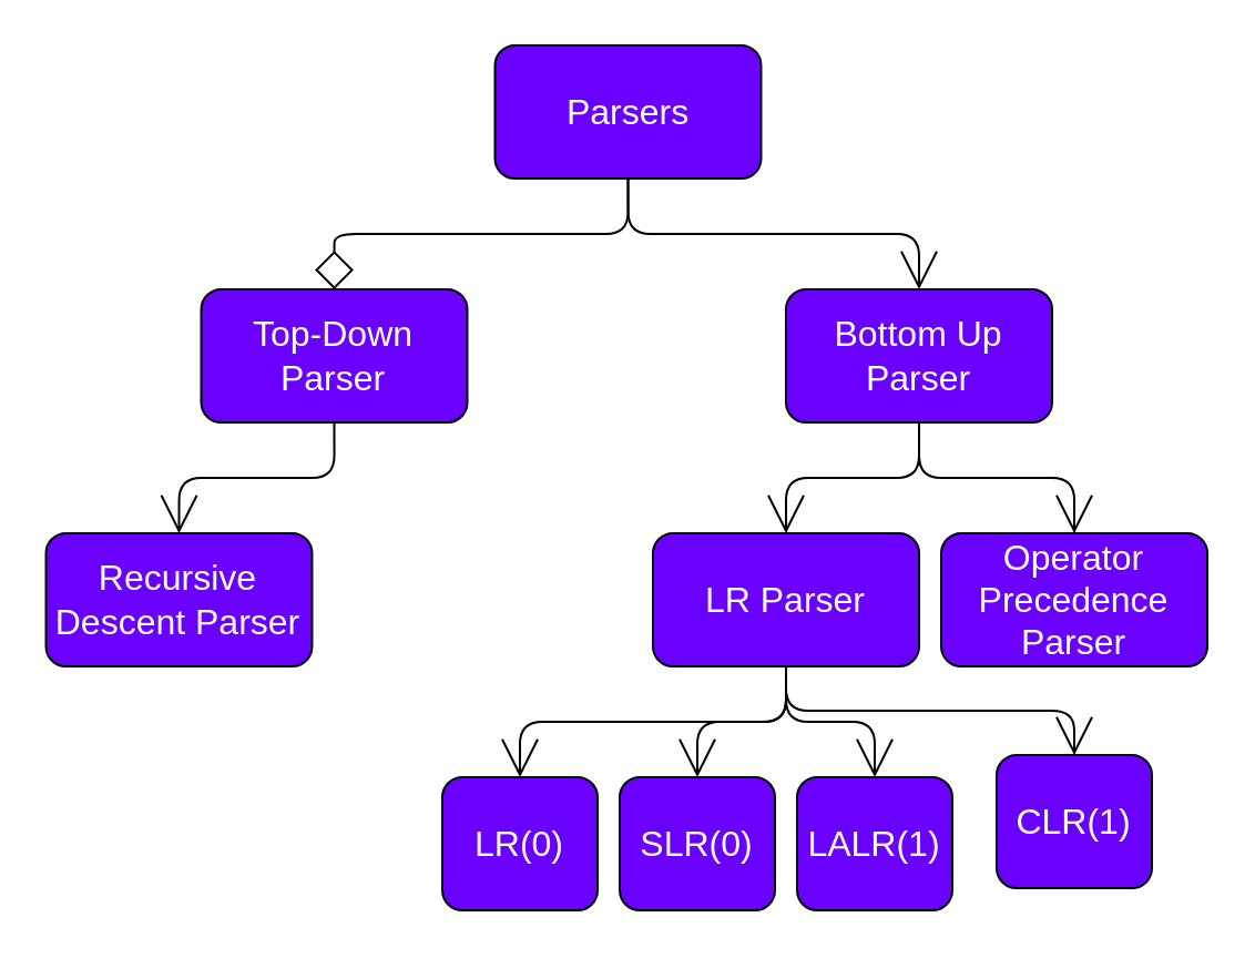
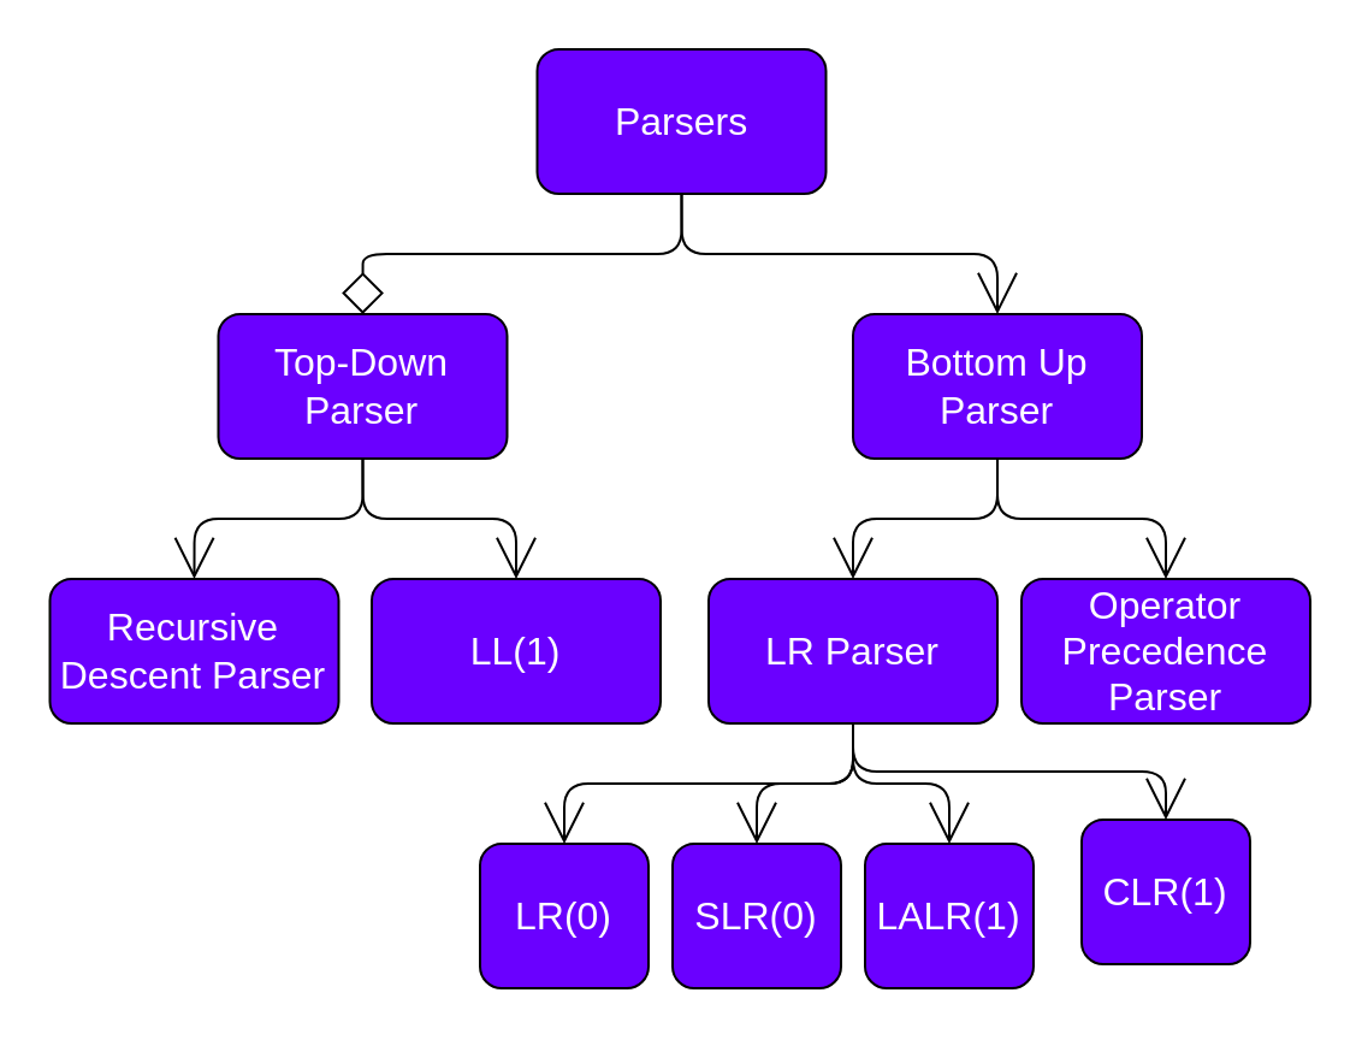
  <mxCell id="0" />
  <mxCell id="1" parent="0" />
  <mxCell id="2" style="edgeStyle=orthogonalEdgeStyle;html=1;exitX=0.5;exitY=1;exitDx=0;exitDy=0;entryX=0.5;entryY=0;entryDx=0;entryDy=0;endArrow=diamond;endFill=0;endSize=15;fontSize=16;" edge="1" parent="1" source="4" target="7"><mxGeometry relative="1" as="geometry" /></mxCell>
  <mxCell id="3" style="edgeStyle=orthogonalEdgeStyle;html=1;exitX=0.5;exitY=1;exitDx=0;exitDy=0;entryX=0.5;entryY=0;entryDx=0;entryDy=0;endArrow=open;endFill=0;endSize=15;fontSize=16;" edge="1" parent="1" source="4" target="18"><mxGeometry relative="1" as="geometry" /></mxCell>
  <mxCell id="4" value="Parsers" style="rounded=1;whiteSpace=wrap;html=1;fillColor=#6a00ff;fontColor=#ffffff;strokeColor=#000000;fontSize=16;" vertex="1" parent="1"><mxGeometry x="222.75" y="20" width="120" height="60" as="geometry" /></mxCell>
+ <mxCell id="5" style="edgeStyle=orthogonalEdgeStyle;html=1;exitX=0.5;exitY=1;exitDx=0;exitDy=0;entryX=0.5;entryY=0;entryDx=0;entryDy=0;endArrow=open;endFill=0;endSize=15;fontSize=16;" edge="1" parent="1" source="7" target="9"><mxGeometry relative="1" as="geometry" /></mxCell>
  <mxCell id="6" style="edgeStyle=orthogonalEdgeStyle;html=1;exitX=0.5;exitY=1;exitDx=0;exitDy=0;entryX=0.5;entryY=0;entryDx=0;entryDy=0;endArrow=open;endFill=0;endSize=15;fontSize=16;" edge="1" parent="1" source="7" target="8"><mxGeometry relative="1" as="geometry" /></mxCell>
  <mxCell id="7" value="Top-Down Parser" style="rounded=1;whiteSpace=wrap;html=1;fillColor=#6a00ff;fontColor=#ffffff;strokeColor=#000000;fontSize=16;" vertex="1" parent="1"><mxGeometry x="90.25" y="130" width="120" height="60" as="geometry" /></mxCell>
  <mxCell id="8" value="Recursive Descent Parser" style="rounded=1;whiteSpace=wrap;html=1;fillColor=#6a00ff;fontColor=#ffffff;strokeColor=#000000;fontSize=16;" vertex="1" parent="1"><mxGeometry x="20.25" y="240" width="120" height="60" as="geometry" /></mxCell>
+ <mxCell id="9" value="LL(1)" style="rounded=1;whiteSpace=wrap;html=1;fillColor=#6a00ff;fontColor=#ffffff;strokeColor=#000000;fontSize=16;" vertex="1" parent="1"><mxGeometry x="154" y="240" width="120" height="60" as="geometry" /></mxCell>
  <mxCell id="10" style="edgeStyle=orthogonalEdgeStyle;html=1;exitX=0.5;exitY=1;exitDx=0;exitDy=0;entryX=0.5;entryY=0;entryDx=0;entryDy=0;endArrow=open;endFill=0;endSize=15;fontSize=16;" edge="1" parent="1" source="14" target="19"><mxGeometry relative="1" as="geometry" /></mxCell>
  <mxCell id="11" style="edgeStyle=orthogonalEdgeStyle;html=1;exitX=0.5;exitY=1;exitDx=0;exitDy=0;entryX=0.5;entryY=0;entryDx=0;entryDy=0;endArrow=open;endFill=0;endSize=15;fontSize=16;" edge="1" parent="1" source="14" target="20"><mxGeometry relative="1" as="geometry" /></mxCell>
  <mxCell id="12" style="edgeStyle=orthogonalEdgeStyle;html=1;exitX=0.5;exitY=1;exitDx=0;exitDy=0;entryX=0.5;entryY=0;entryDx=0;entryDy=0;endArrow=open;endFill=0;endSize=15;fontSize=16;" edge="1" parent="1" source="14" target="21"><mxGeometry relative="1" as="geometry" /></mxCell>
  <mxCell id="13" style="edgeStyle=orthogonalEdgeStyle;html=1;exitX=0.5;exitY=1;exitDx=0;exitDy=0;entryX=0.5;entryY=0;entryDx=0;entryDy=0;endArrow=open;endFill=0;endSize=15;fontSize=16;" edge="1" parent="1" source="14" target="22"><mxGeometry relative="1" as="geometry" /></mxCell>
  <mxCell id="14" value="LR Parser" style="rounded=1;whiteSpace=wrap;html=1;fillColor=#6a00ff;fontColor=#ffffff;strokeColor=#000000;fontSize=16;" vertex="1" parent="1"><mxGeometry x="294" y="240" width="120" height="60" as="geometry" /></mxCell>
  <mxCell id="15" value="Operator Precedence Parser" style="rounded=1;whiteSpace=wrap;html=1;fillColor=#6a00ff;fontColor=#ffffff;strokeColor=#000000;fontSize=16;" vertex="1" parent="1"><mxGeometry x="424" y="240" width="120" height="60" as="geometry" /></mxCell>
  <mxCell id="16" style="edgeStyle=orthogonalEdgeStyle;html=1;exitX=0.5;exitY=1;exitDx=0;exitDy=0;endArrow=open;endFill=0;endSize=15;entryX=0.5;entryY=0;entryDx=0;entryDy=0;fontSize=16;" edge="1" parent="1" source="18" target="14"><mxGeometry relative="1" as="geometry"><mxPoint x="344" y="215" as="targetPoint" /></mxGeometry></mxCell>
  <mxCell id="17" style="edgeStyle=orthogonalEdgeStyle;html=1;exitX=0.5;exitY=1;exitDx=0;exitDy=0;entryX=0.5;entryY=0;entryDx=0;entryDy=0;endArrow=open;endFill=0;endSize=15;fontSize=16;" edge="1" parent="1" source="18" target="15"><mxGeometry relative="1" as="geometry" /></mxCell>
  <mxCell id="18" value="Bottom Up Parser" style="rounded=1;whiteSpace=wrap;html=1;fillColor=#6a00ff;fontColor=#ffffff;strokeColor=#000000;fontSize=16;" vertex="1" parent="1"><mxGeometry x="354" y="130" width="120" height="60" as="geometry" /></mxCell>
  <mxCell id="19" value="LR(0)" style="rounded=1;whiteSpace=wrap;html=1;fontStyle=0;fillColor=#6a00ff;fontColor=#ffffff;strokeColor=#000000;fontSize=16;" vertex="1" parent="1"><mxGeometry x="199" y="350" width="70" height="60" as="geometry" /></mxCell>
  <mxCell id="20" value="SLR(0)" style="rounded=1;whiteSpace=wrap;html=1;fillColor=#6a00ff;fontColor=#ffffff;strokeColor=#000000;fontSize=16;" vertex="1" parent="1"><mxGeometry x="279" y="350" width="70" height="60" as="geometry" /></mxCell>
  <mxCell id="21" value="LALR(1)" style="rounded=1;whiteSpace=wrap;html=1;fillColor=#6a00ff;fontColor=#ffffff;strokeColor=#000000;fontSize=16;" vertex="1" parent="1"><mxGeometry x="359" y="350" width="70" height="60" as="geometry" /></mxCell>
  <mxCell id="22" value="CLR(1)" style="rounded=1;whiteSpace=wrap;html=1;fillColor=#6a00ff;fontColor=#ffffff;strokeColor=#000000;fontSize=16;" vertex="1" parent="1"><mxGeometry x="449" y="340" width="70" height="60" as="geometry" /></mxCell>
